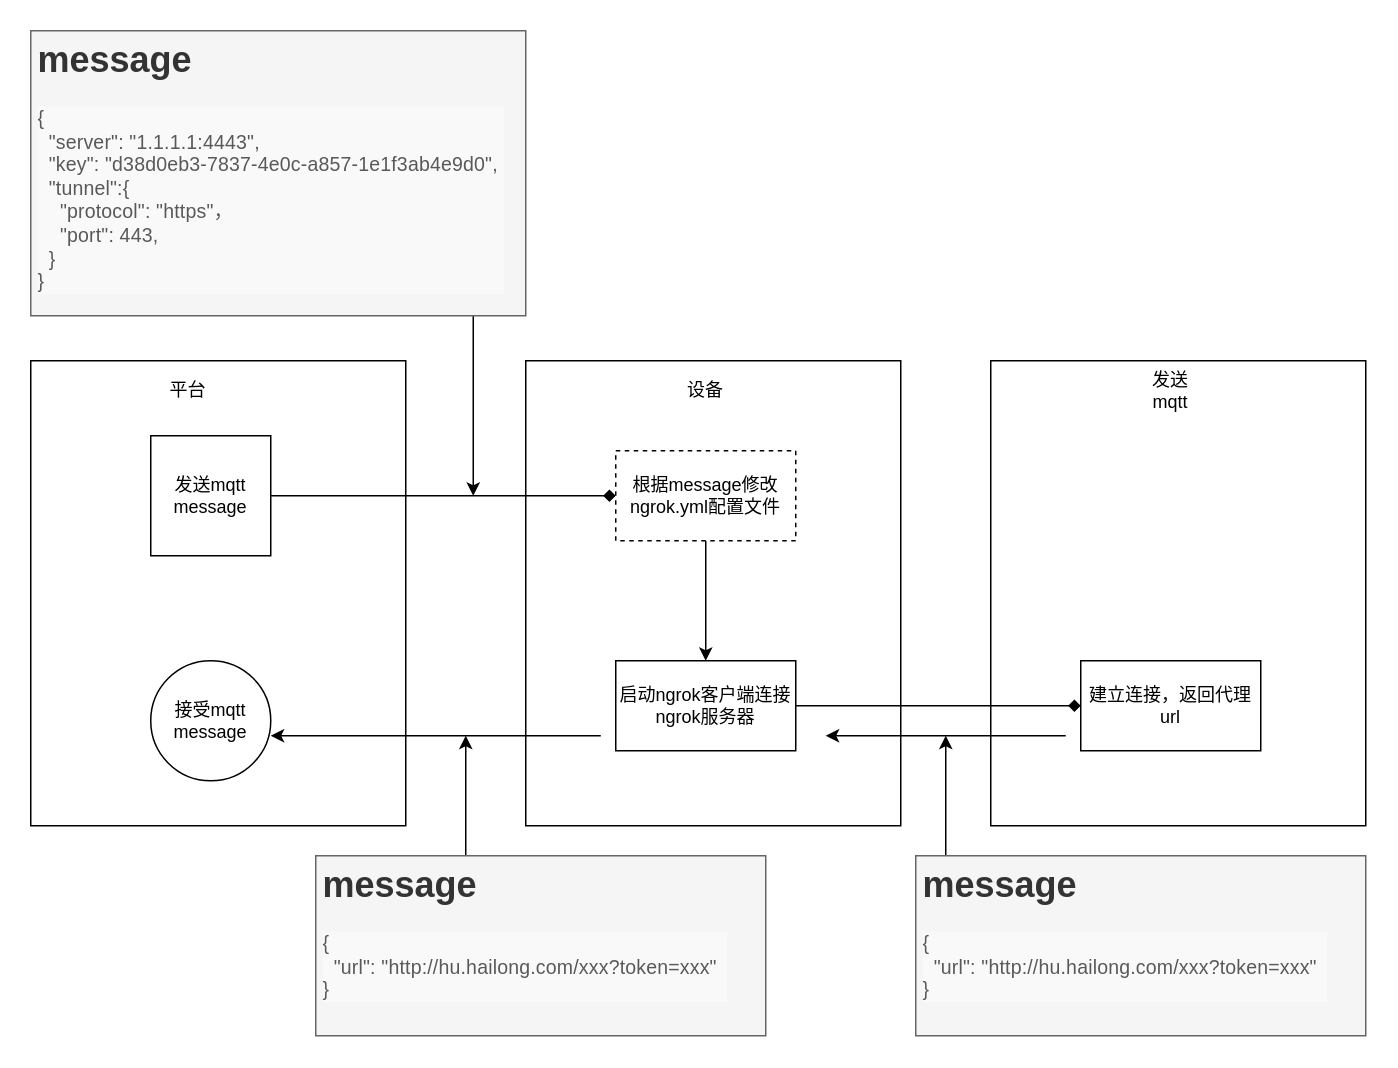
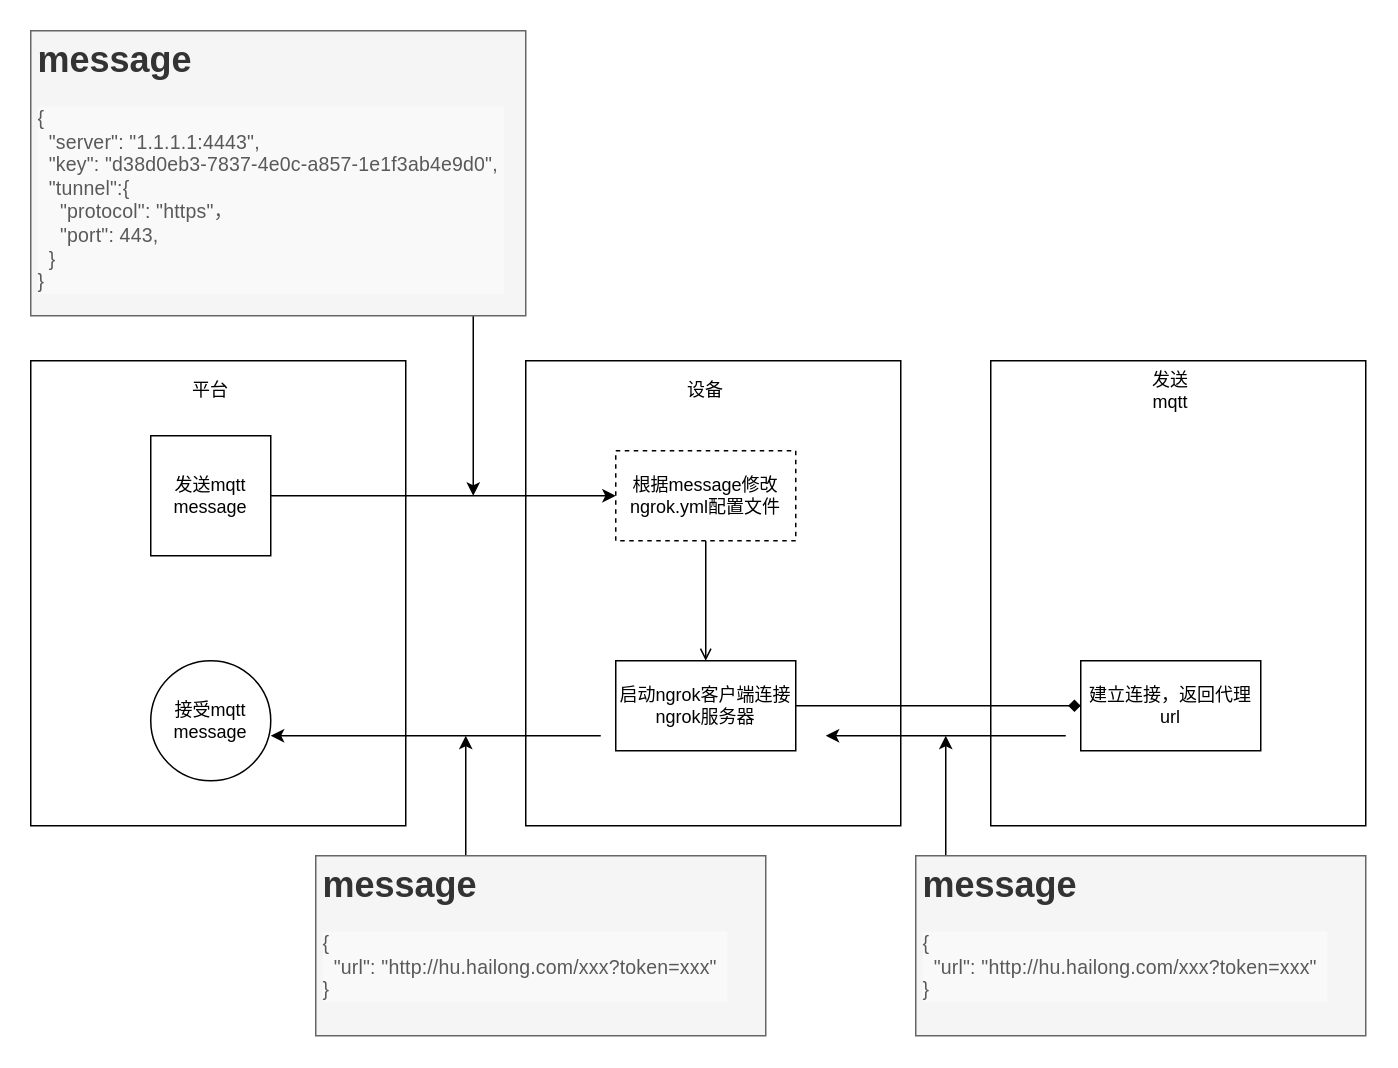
  <mxCell id="0" />
  <mxCell id="1" parent="0" />
  <mxCell id="2" value="" style="rounded=0;whiteSpace=wrap;html=1;" vertex="1" parent="1"><mxGeometry x="20" y="240" width="250" height="310" as="geometry" /></mxCell>
  <mxCell id="3" value="" style="rounded=0;whiteSpace=wrap;html=1;" vertex="1" parent="1"><mxGeometry x="660" y="240" width="250" height="310" as="geometry" /></mxCell>
  <mxCell id="4" value="" style="rounded=0;whiteSpace=wrap;html=1;" vertex="1" parent="1"><mxGeometry x="350" y="240" width="250" height="310" as="geometry" /></mxCell>
- <mxCell id="5" value="" style="edgeStyle=orthogonalEdgeStyle;rounded=0;orthogonalLoop=1;jettySize=auto;html=1;endArrow=diamond;" edge="1" parent="1" source="6" target="8"><mxGeometry relative="1" as="geometry" /></mxCell>
+ <mxCell id="5" value="" style="edgeStyle=orthogonalEdgeStyle;rounded=0;orthogonalLoop=1;jettySize=auto;html=1;" edge="1" parent="1" source="6" target="8"><mxGeometry relative="1" as="geometry" /></mxCell>
  <mxCell id="6" value="发送mqtt message" style="whiteSpace=wrap;html=1;aspect=fixed;rounded=0;" vertex="1" parent="1"><mxGeometry y="290" width="80" height="80" as="geometry" x="100" /></mxCell>
- <mxCell id="7" value="" style="edgeStyle=orthogonalEdgeStyle;rounded=0;orthogonalLoop=1;jettySize=auto;html=1;" edge="1" parent="1" source="8" target="13"><mxGeometry relative="1" as="geometry" /></mxCell>
+ <mxCell id="7" value="" style="edgeStyle=orthogonalEdgeStyle;rounded=0;orthogonalLoop=1;jettySize=auto;html=1;endArrow=open;" edge="1" parent="1" source="8" target="13"><mxGeometry relative="1" as="geometry" /></mxCell>
  <mxCell id="8" value="根据message修改ngrok.yml配置文件" style="whiteSpace=wrap;html=1;dashed=1;" vertex="1" parent="1"><mxGeometry x="410" y="300" width="120" height="60" as="geometry" /></mxCell>
  <mxCell id="9" style="edgeStyle=orthogonalEdgeStyle;rounded=0;orthogonalLoop=1;jettySize=auto;html=1;" edge="1" parent="1" source="10"><mxGeometry relative="1" as="geometry"><mxPoint x="315" y="330" as="targetPoint" /><Array as="points"><mxPoint x="315" y="230" /><mxPoint x="315" y="230" /></Array></mxGeometry></mxCell>
  <mxCell id="10" value="&lt;h1&gt;message&lt;/h1&gt;&lt;div&gt;&lt;pre class=&quot;cm-s-default&quot; style=&quot;box-sizing: border-box ; margin-top: 0px ; margin-bottom: 0px ; overflow: visible ; border-radius: 0px ; border-width: 0px ; background: rgb(249 , 249 , 249) ; overflow-wrap: normal ; line-height: inherit ; z-index: 2 ; position: relative ; padding: 0px ; word-break: break-word&quot;&gt;&lt;span class=&quot;lake-preview-line&quot; style=&quot;box-sizing: border-box ; display: flex&quot;&gt;&lt;span class=&quot;lake-preview-codeblock-content&quot; style=&quot;box-sizing: border-box&quot;&gt;&lt;font color=&quot;#595959&quot; face=&quot;Helvetica&quot;&gt;&lt;span style=&quot;font-size: 13px ; letter-spacing: 0.12px&quot;&gt;{&lt;br&gt;  &quot;server&quot;: &quot;1.1.1.1:4443&quot;, &lt;br&gt;  &quot;key&quot;: &quot;d38d0eb3-7837-4e0c-a857-1e1f3ab4e9d0&quot;, &lt;br&gt;  &quot;tunnel&quot;:{&lt;br&gt;    &quot;protocol&quot;: &quot;https&quot;，&lt;br&gt;    &quot;port&quot;: 443, &lt;br&gt;  }&lt;br&gt;}&lt;/span&gt;&lt;/font&gt;&lt;font color=&quot;#595959&quot; face=&quot;inherit&quot;&gt;&lt;span style=&quot;letter-spacing: 0.12px&quot;&gt;&lt;br&gt;&lt;/span&gt;&lt;/font&gt;&lt;/span&gt;&lt;/span&gt;&lt;/pre&gt;&lt;/div&gt;" style="text;html=1;spacing=5;spacingTop=-20;whiteSpace=wrap;overflow=hidden;rounded=0;fillColor=#f5f5f5;strokeColor=#666666;fontColor=#333333;" vertex="1" parent="1"><mxGeometry x="20" y="20" width="330" height="190" as="geometry" /></mxCell>
  <mxCell id="11" value="设备" style="text;html=1;strokeColor=none;fillColor=none;align=center;verticalAlign=middle;whiteSpace=wrap;rounded=0;" vertex="1" parent="1"><mxGeometry x="450" y="250" width="40" height="20" as="geometry" /></mxCell>
  <mxCell id="12" value="" style="edgeStyle=orthogonalEdgeStyle;rounded=0;orthogonalLoop=1;jettySize=auto;html=1;endArrow=diamond;" edge="1" parent="1" source="13" target="15"><mxGeometry relative="1" as="geometry" /></mxCell>
  <mxCell id="13" value="启动ngrok客户端连接ngrok服务器" style="whiteSpace=wrap;html=1;" vertex="1" parent="1"><mxGeometry x="410" y="440" width="120" height="60" as="geometry" /></mxCell>
  <mxCell id="14" value="发送mqtt" style="text;html=1;strokeColor=none;fillColor=none;align=center;verticalAlign=middle;whiteSpace=wrap;rounded=0;" vertex="1" parent="1"><mxGeometry x="760" y="250" width="40" height="20" as="geometry" /></mxCell>
  <mxCell id="15" value="建立连接，返回代理url" style="whiteSpace=wrap;html=1;" vertex="1" parent="1"><mxGeometry x="720" y="440" width="120" height="60" as="geometry" /></mxCell>
  <mxCell id="16" value="" style="endArrow=classic;html=1;" edge="1" parent="1"><mxGeometry width="50" height="50" relative="1" as="geometry"><mxPoint x="400" y="490" as="sourcePoint" /><mxPoint x="180" y="490" as="targetPoint" /></mxGeometry></mxCell>
  <mxCell id="17" value="" style="endArrow=classic;html=1;" edge="1" parent="1"><mxGeometry width="50" height="50" relative="1" as="geometry"><mxPoint x="710" y="490" as="sourcePoint" /><mxPoint x="550" y="490" as="targetPoint" /></mxGeometry></mxCell>
  <mxCell id="18" value="接受mqtt message" style="ellipse;whiteSpace=wrap;html=1;aspect=fixed;" vertex="1" parent="1"><mxGeometry y="440" width="80" height="80" as="geometry" x="100" /></mxCell>
  <mxCell id="19" style="edgeStyle=orthogonalEdgeStyle;rounded=0;orthogonalLoop=1;jettySize=auto;html=1;" edge="1" parent="1" source="20"><mxGeometry relative="1" as="geometry"><mxPoint x="630" y="490" as="targetPoint" /><Array as="points"><mxPoint x="630" y="590" /><mxPoint x="630" y="590" /></Array></mxGeometry></mxCell>
  <mxCell id="20" value="&lt;h1&gt;message&lt;/h1&gt;&lt;div&gt;&lt;pre class=&quot;cm-s-default&quot; style=&quot;box-sizing: border-box ; margin-top: 0px ; margin-bottom: 0px ; overflow: visible ; border-radius: 0px ; border-width: 0px ; background: rgb(249 , 249 , 249) ; overflow-wrap: normal ; line-height: inherit ; z-index: 2 ; position: relative ; padding: 0px ; word-break: break-word&quot;&gt;&lt;span class=&quot;lake-preview-line&quot; style=&quot;box-sizing: border-box ; display: flex&quot;&gt;&lt;span class=&quot;lake-preview-codeblock-content&quot; style=&quot;box-sizing: border-box&quot;&gt;&lt;font color=&quot;#595959&quot; face=&quot;Helvetica&quot;&gt;&lt;span style=&quot;font-size: 13px ; letter-spacing: 0.12px&quot;&gt;{&lt;br&gt;  &quot;url&quot;: &quot;&lt;/span&gt;&lt;span style=&quot;font-size: 13px ; letter-spacing: 0.12px&quot;&gt;http://hu.hailong.com/xxx?token=xxx&lt;/span&gt;&lt;/font&gt;&lt;span style=&quot;font-size: 13px ; letter-spacing: 0.12px ; color: rgb(89 , 89 , 89) ; font-family: &amp;#34;helvetica&amp;#34;&quot;&gt;&quot;&lt;br/&gt;}&lt;/span&gt;&lt;/span&gt;&lt;span class=&quot;lake-preview-codeblock-content&quot; style=&quot;box-sizing: border-box&quot;&gt;&lt;span style=&quot;font-size: 13px ; letter-spacing: 0.12px ; color: rgb(89 , 89 , 89) ; font-family: &amp;#34;helvetica&amp;#34;&quot;&gt;&lt;br&gt;&lt;/span&gt;&lt;/span&gt;&lt;span class=&quot;lake-preview-codeblock-content&quot; style=&quot;box-sizing: border-box&quot;&gt;&lt;font color=&quot;#595959&quot; face=&quot;Helvetica&quot;&gt;&lt;span style=&quot;font-size: 13px ; letter-spacing: 0.12px&quot;&gt;  &lt;/span&gt;&lt;/font&gt;&lt;font color=&quot;#595959&quot; face=&quot;inherit&quot;&gt;&lt;span style=&quot;letter-spacing: 0.12px&quot;&gt;&lt;br&gt;&lt;/span&gt;&lt;/font&gt;&lt;/span&gt;&lt;/span&gt;&lt;/pre&gt;&lt;/div&gt;" style="text;html=1;spacing=5;spacingTop=-20;whiteSpace=wrap;overflow=hidden;rounded=0;fillColor=#f5f5f5;strokeColor=#666666;fontColor=#333333;" vertex="1" parent="1"><mxGeometry x="610" y="570" width="300" height="120" as="geometry" /></mxCell>
- <mxCell id="21" value="平台" style="text;html=1;strokeColor=none;fillColor=none;align=center;verticalAlign=middle;whiteSpace=wrap;rounded=0;" vertex="1" parent="1"><mxGeometry x="105" y="250" width="40" height="20" as="geometry" /></mxCell>
+ <mxCell id="21" value="平台" style="text;html=1;strokeColor=none;fillColor=none;align=center;verticalAlign=middle;whiteSpace=wrap;rounded=0;" vertex="1" parent="1"><mxGeometry x="120" y="250" width="40" height="20" as="geometry" /></mxCell>
  <mxCell id="22" style="edgeStyle=orthogonalEdgeStyle;rounded=0;orthogonalLoop=1;jettySize=auto;html=1;" edge="1" parent="1" source="23"><mxGeometry relative="1" as="geometry"><mxPoint x="310" y="490" as="targetPoint" /><Array as="points"><mxPoint x="310" y="530" /><mxPoint x="310" y="530" /></Array></mxGeometry></mxCell>
  <mxCell id="23" value="&lt;h1&gt;message&lt;/h1&gt;&lt;div&gt;&lt;pre class=&quot;cm-s-default&quot; style=&quot;box-sizing: border-box ; margin-top: 0px ; margin-bottom: 0px ; overflow: visible ; border-radius: 0px ; border-width: 0px ; background: rgb(249 , 249 , 249) ; overflow-wrap: normal ; line-height: inherit ; z-index: 2 ; position: relative ; padding: 0px ; word-break: break-word&quot;&gt;&lt;span class=&quot;lake-preview-line&quot; style=&quot;box-sizing: border-box ; display: flex&quot;&gt;&lt;span class=&quot;lake-preview-codeblock-content&quot; style=&quot;box-sizing: border-box&quot;&gt;&lt;font color=&quot;#595959&quot; face=&quot;Helvetica&quot;&gt;&lt;span style=&quot;font-size: 13px ; letter-spacing: 0.12px&quot;&gt;{&lt;br&gt;  &quot;url&quot;: &quot;&lt;/span&gt;&lt;span style=&quot;font-size: 13px ; letter-spacing: 0.12px&quot;&gt;http://hu.hailong.com/xxx?token=xxx&lt;/span&gt;&lt;/font&gt;&lt;span style=&quot;font-size: 13px ; letter-spacing: 0.12px ; color: rgb(89 , 89 , 89) ; font-family: &amp;#34;helvetica&amp;#34;&quot;&gt;&quot;&lt;br/&gt;}&lt;/span&gt;&lt;/span&gt;&lt;span class=&quot;lake-preview-codeblock-content&quot; style=&quot;box-sizing: border-box&quot;&gt;&lt;span style=&quot;font-size: 13px ; letter-spacing: 0.12px ; color: rgb(89 , 89 , 89) ; font-family: &amp;#34;helvetica&amp;#34;&quot;&gt;&lt;br&gt;&lt;/span&gt;&lt;/span&gt;&lt;span class=&quot;lake-preview-codeblock-content&quot; style=&quot;box-sizing: border-box&quot;&gt;&lt;font color=&quot;#595959&quot; face=&quot;Helvetica&quot;&gt;&lt;span style=&quot;font-size: 13px ; letter-spacing: 0.12px&quot;&gt;  &lt;/span&gt;&lt;/font&gt;&lt;font color=&quot;#595959&quot; face=&quot;inherit&quot;&gt;&lt;span style=&quot;letter-spacing: 0.12px&quot;&gt;&lt;br&gt;&lt;/span&gt;&lt;/font&gt;&lt;/span&gt;&lt;/span&gt;&lt;/pre&gt;&lt;/div&gt;" style="text;html=1;spacing=5;spacingTop=-20;whiteSpace=wrap;overflow=hidden;rounded=0;fillColor=#f5f5f5;strokeColor=#666666;fontColor=#333333;" vertex="1" parent="1"><mxGeometry x="210" y="570" width="300" height="120" as="geometry" /></mxCell>
